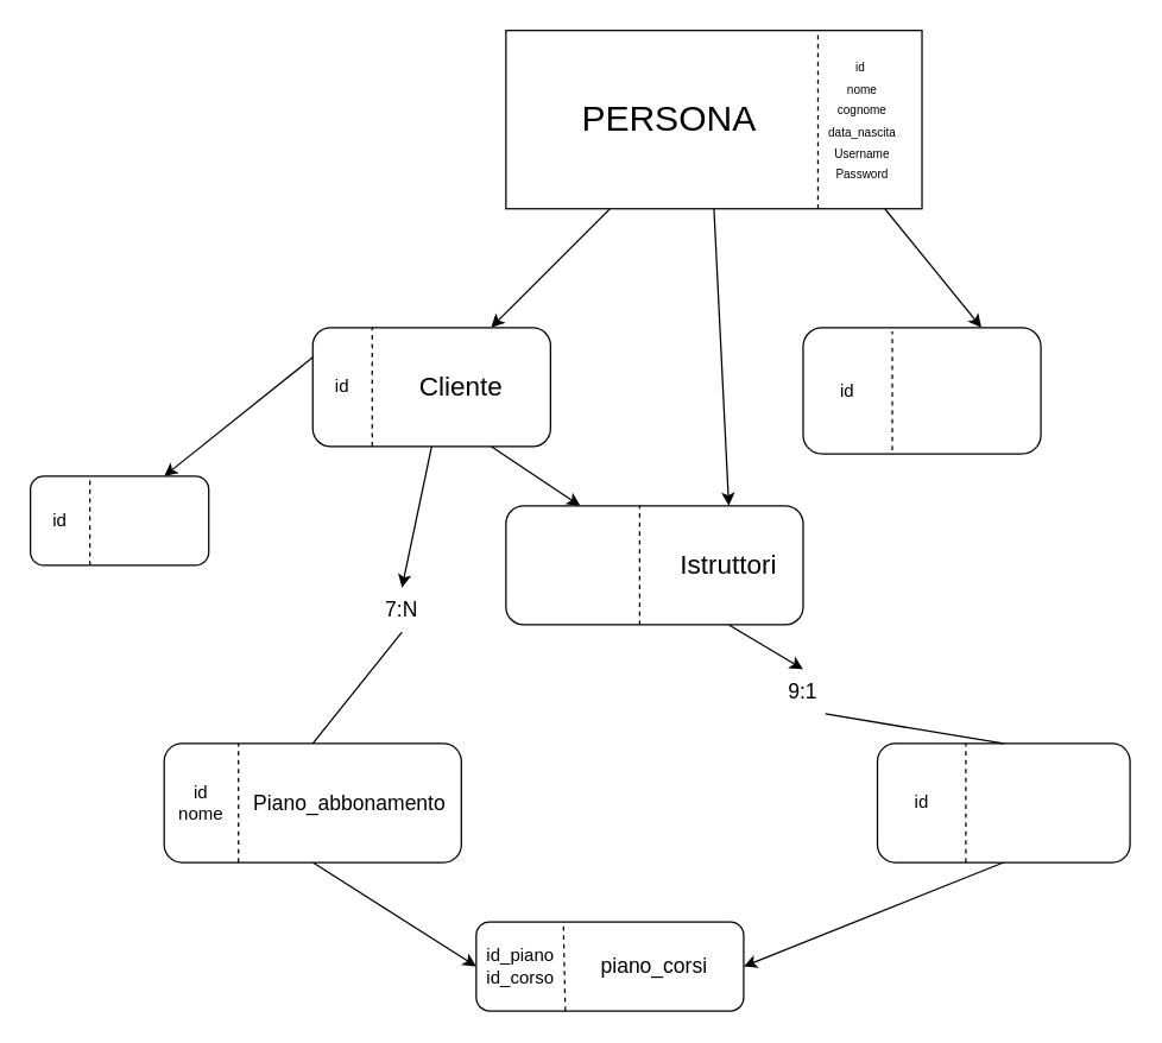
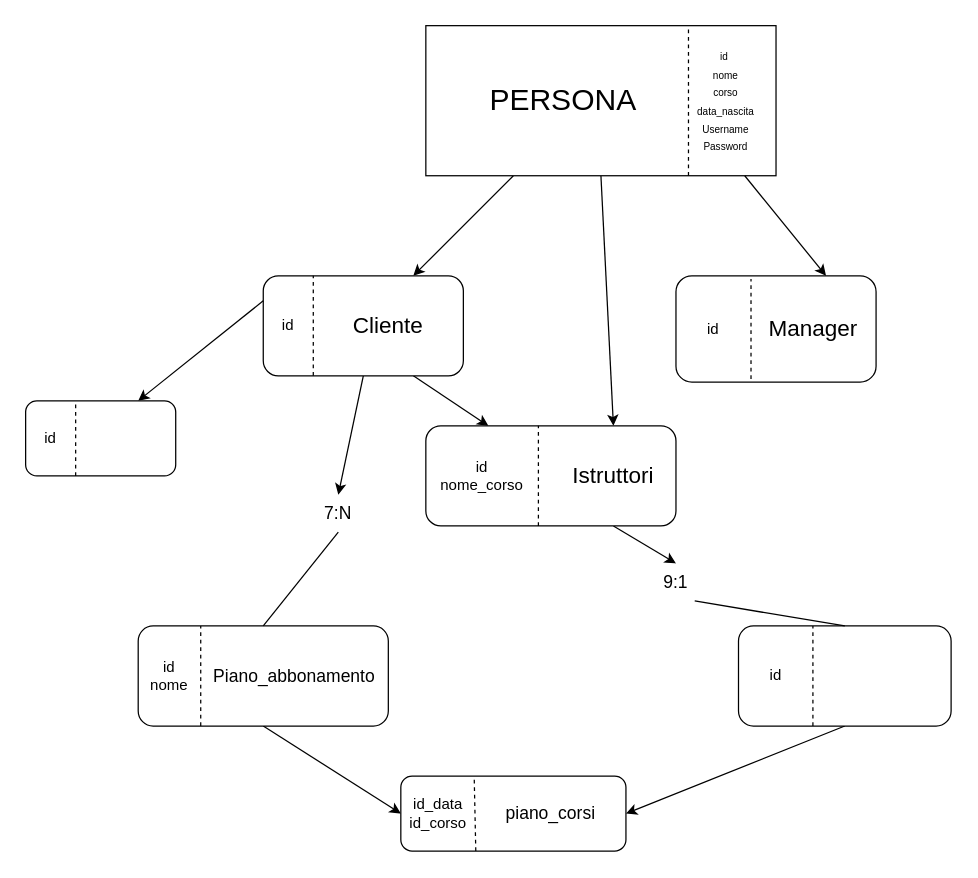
  <mxCell id="0" />
  <mxCell id="1" parent="0" />
  <mxCell id="2" style="edgeStyle=none;html=1;exitX=0.75;exitY=1;exitDx=0;exitDy=0;fontSize=8;" parent="1" source="5" edge="1"><mxGeometry relative="1" as="geometry"><mxPoint x="550" y="140" as="targetPoint" /></mxGeometry></mxCell>
  <mxCell id="3" style="edgeStyle=none;html=1;exitX=0.25;exitY=1;exitDx=0;exitDy=0;entryX=0.75;entryY=0;entryDx=0;entryDy=0;fontSize=24;" parent="1" source="5" target="11" edge="1"><mxGeometry relative="1" as="geometry" /></mxCell>
  <mxCell id="4" style="edgeStyle=none;html=1;exitX=0.5;exitY=1;exitDx=0;exitDy=0;entryX=0.75;entryY=0;entryDx=0;entryDy=0;fontSize=24;" parent="1" source="5" target="16" edge="1"><mxGeometry relative="1" as="geometry" /></mxCell>
  <mxCell id="5" value="" style="rounded=0;whiteSpace=wrap;html=1;" parent="1" vertex="1"><mxGeometry x="340" y="20" width="280" height="120" as="geometry" /></mxCell>
  <mxCell id="6" value="&lt;font style=&quot;font-size: 24px;&quot;&gt;PERSONA&lt;/font&gt;" style="text;html=1;strokeColor=none;fillColor=none;align=center;verticalAlign=middle;whiteSpace=wrap;rounded=0;" parent="1" vertex="1"><mxGeometry x="420" y="65" width="60" height="30" as="geometry" /></mxCell>
  <mxCell id="7" value="" style="endArrow=none;dashed=1;html=1;exitX=0.75;exitY=1;exitDx=0;exitDy=0;entryX=0.75;entryY=0;entryDx=0;entryDy=0;" parent="1" source="5" target="5" edge="1"><mxGeometry width="50" height="50" relative="1" as="geometry"><mxPoint x="450" y="85" as="sourcePoint" /><mxPoint x="500" y="35" as="targetPoint" /><Array as="points" /></mxGeometry></mxCell>
- <mxCell id="8" value="&lt;font style=&quot;font-size: 8px;&quot;&gt;&lt;font style=&quot;&quot;&gt;id&amp;nbsp;&lt;br&gt;nome&lt;br&gt;cognome&lt;br&gt;data_nascita&lt;br&gt;Username&lt;br&gt;Passwor&lt;/font&gt;d&lt;/font&gt;" style="text;html=1;strokeColor=none;fillColor=none;align=center;verticalAlign=middle;whiteSpace=wrap;rounded=0;" parent="1" vertex="1"><mxGeometry x="550" y="42.5" width="60" height="75" as="geometry" /></mxCell>
+ <mxCell id="8" value="&lt;font style=&quot;font-size: 8px;&quot;&gt;&lt;font style=&quot;&quot;&gt;id&amp;nbsp;&lt;br&gt;nome&lt;br&gt;corso&lt;br&gt;data_nascita&lt;br&gt;Username&lt;br&gt;Passwor&lt;/font&gt;d&lt;/font&gt;" style="text;html=1;strokeColor=none;fillColor=none;align=center;verticalAlign=middle;whiteSpace=wrap;rounded=0;" parent="1" vertex="1"><mxGeometry x="550" y="42.5" width="60" height="75" as="geometry" /></mxCell>
  <mxCell id="9" style="edgeStyle=none;html=1;exitX=0.75;exitY=1;exitDx=0;exitDy=0;fontSize=18;entryX=0.25;entryY=0;entryDx=0;entryDy=0;" parent="1" source="11" target="16" edge="1"><mxGeometry relative="1" as="geometry"><mxPoint x="290" y="380" as="targetPoint" /></mxGeometry></mxCell>
  <mxCell id="10" style="edgeStyle=none;html=1;exitX=0.5;exitY=1;exitDx=0;exitDy=0;entryX=0.5;entryY=0;entryDx=0;entryDy=0;fontSize=14;startArrow=none;" parent="1" source="11" target="35" edge="1"><mxGeometry relative="1" as="geometry"><Array as="points" /></mxGeometry></mxCell>
  <mxCell id="11" value="" style="rounded=1;whiteSpace=wrap;html=1;fontSize=8;" parent="1" vertex="1"><mxGeometry x="210" y="220" width="160" height="80" as="geometry" /></mxCell>
  <mxCell id="12" value="&lt;font style=&quot;font-size: 18px;&quot;&gt;Cliente&lt;/font&gt;" style="text;html=1;strokeColor=none;fillColor=none;align=center;verticalAlign=middle;whiteSpace=wrap;rounded=0;fontSize=8;" parent="1" vertex="1"><mxGeometry x="280" y="245" width="60" height="30" as="geometry" /></mxCell>
  <mxCell id="13" value="" style="endArrow=none;dashed=1;html=1;fontSize=8;entryX=0.25;entryY=0;entryDx=0;entryDy=0;exitX=0.25;exitY=1;exitDx=0;exitDy=0;" parent="1" source="11" target="11" edge="1"><mxGeometry width="50" height="50" relative="1" as="geometry"><mxPoint x="230" y="285" as="sourcePoint" /><mxPoint x="280" y="235" as="targetPoint" /></mxGeometry></mxCell>
  <mxCell id="14" value="&lt;font style=&quot;font-size: 12px;&quot;&gt;id&lt;/font&gt;" style="text;html=1;strokeColor=none;fillColor=none;align=center;verticalAlign=middle;whiteSpace=wrap;rounded=0;fontSize=8;" parent="1" vertex="1"><mxGeometry x="200" y="245" width="60" height="30" as="geometry" /></mxCell>
  <mxCell id="15" style="edgeStyle=none;html=1;exitX=0.75;exitY=1;exitDx=0;exitDy=0;entryX=0.5;entryY=0;entryDx=0;entryDy=0;fontSize=18;startArrow=none;" parent="1" source="16" target="34" edge="1"><mxGeometry relative="1" as="geometry" /></mxCell>
  <mxCell id="16" value="" style="rounded=1;whiteSpace=wrap;html=1;fontSize=8;" parent="1" vertex="1"><mxGeometry x="340" y="340" width="200" height="80" as="geometry" /></mxCell>
  <mxCell id="17" value="&lt;span style=&quot;font-size: 18px;&quot;&gt;Istruttori&lt;/span&gt;" style="text;html=1;strokeColor=none;fillColor=none;align=center;verticalAlign=middle;whiteSpace=wrap;rounded=0;fontSize=8;" parent="1" vertex="1"><mxGeometry x="460" y="365" width="60" height="30" as="geometry" /></mxCell>
+ <mxCell id="18" value="&lt;span style=&quot;font-size: 12px;&quot;&gt;id&lt;br&gt;nome_corso&lt;br&gt;&lt;/span&gt;" style="text;html=1;strokeColor=none;fillColor=none;align=center;verticalAlign=middle;whiteSpace=wrap;rounded=0;fontSize=8;" parent="1" vertex="1"><mxGeometry x="360" y="365" width="50" height="30" as="geometry" /></mxCell>
  <mxCell id="19" value="" style="endArrow=none;dashed=1;html=1;fontSize=8;entryX=0.25;entryY=0;entryDx=0;entryDy=0;exitX=0.25;exitY=1;exitDx=0;exitDy=0;" parent="1" edge="1"><mxGeometry width="50" height="50" relative="1" as="geometry"><mxPoint x="430" y="420" as="sourcePoint" /><mxPoint x="430" y="340" as="targetPoint" /></mxGeometry></mxCell>
  <mxCell id="20" value="" style="rounded=1;whiteSpace=wrap;html=1;fontSize=18;" parent="1" vertex="1"><mxGeometry x="540" y="220" width="160" height="85" as="geometry" /></mxCell>
+ <mxCell id="21" value="&lt;span style=&quot;font-size: 18px;&quot;&gt;Manager&lt;/span&gt;" style="text;html=1;strokeColor=none;fillColor=none;align=center;verticalAlign=middle;whiteSpace=wrap;rounded=0;fontSize=8;" parent="1" vertex="1"><mxGeometry x="620" y="247.5" width="60" height="30" as="geometry" /></mxCell>
  <mxCell id="22" value="" style="endArrow=none;dashed=1;html=1;fontSize=8;entryX=0.25;entryY=0;entryDx=0;entryDy=0;exitX=0.25;exitY=1;exitDx=0;exitDy=0;" parent="1" edge="1"><mxGeometry width="50" height="50" relative="1" as="geometry"><mxPoint x="600" y="302.5" as="sourcePoint" /><mxPoint x="600" y="222.5" as="targetPoint" /></mxGeometry></mxCell>
  <mxCell id="23" value="&lt;font style=&quot;font-size: 12px;&quot;&gt;id&lt;/font&gt;" style="text;html=1;strokeColor=none;fillColor=none;align=center;verticalAlign=middle;whiteSpace=wrap;rounded=0;fontSize=8;" parent="1" vertex="1"><mxGeometry x="540" y="247.5" width="60" height="30" as="geometry" /></mxCell>
  <mxCell id="24" style="edgeStyle=none;html=1;exitX=0.5;exitY=1;exitDx=0;exitDy=0;entryX=1;entryY=0.5;entryDx=0;entryDy=0;" edge="1" parent="1" source="25" target="38"><mxGeometry relative="1" as="geometry" /></mxCell>
  <mxCell id="25" value="" style="rounded=1;whiteSpace=wrap;html=1;fontSize=8;" parent="1" vertex="1"><mxGeometry x="590" y="500" width="170" height="80" as="geometry" /></mxCell>
  <mxCell id="26" value="" style="endArrow=none;dashed=1;html=1;fontSize=8;entryX=0.25;entryY=0;entryDx=0;entryDy=0;exitX=0.25;exitY=1;exitDx=0;exitDy=0;" parent="1" edge="1"><mxGeometry width="50" height="50" relative="1" as="geometry"><mxPoint x="649.5" y="580" as="sourcePoint" /><mxPoint x="649.5" y="500" as="targetPoint" /></mxGeometry></mxCell>
  <mxCell id="27" value="&lt;span style=&quot;font-size: 12px;&quot;&gt;id&lt;br&gt;&lt;/span&gt;" style="text;html=1;strokeColor=none;fillColor=none;align=center;verticalAlign=middle;whiteSpace=wrap;rounded=0;fontSize=8;" parent="1" vertex="1"><mxGeometry x="595" y="525" width="50" height="30" as="geometry" /></mxCell>
  <mxCell id="28" style="edgeStyle=none;html=1;exitX=0.5;exitY=1;exitDx=0;exitDy=0;entryX=0;entryY=0.5;entryDx=0;entryDy=0;" edge="1" parent="1" source="29" target="39"><mxGeometry relative="1" as="geometry" /></mxCell>
  <mxCell id="29" value="" style="rounded=1;whiteSpace=wrap;html=1;fontSize=8;" parent="1" vertex="1"><mxGeometry x="110" y="500" width="200" height="80" as="geometry" /></mxCell>
  <mxCell id="30" value="" style="endArrow=none;dashed=1;html=1;fontSize=8;entryX=0.25;entryY=0;entryDx=0;entryDy=0;exitX=0.25;exitY=1;exitDx=0;exitDy=0;" parent="1" edge="1"><mxGeometry width="50" height="50" relative="1" as="geometry"><mxPoint x="160" y="580" as="sourcePoint" /><mxPoint x="160" y="500" as="targetPoint" /></mxGeometry></mxCell>
  <mxCell id="31" value="&lt;font style=&quot;font-size: 14px;&quot;&gt;Piano_abbonamento&lt;/font&gt;" style="text;html=1;strokeColor=none;fillColor=none;align=center;verticalAlign=middle;whiteSpace=wrap;rounded=0;fontSize=8;" parent="1" vertex="1"><mxGeometry x="210" y="525" width="50" height="30" as="geometry" /></mxCell>
  <mxCell id="32" value="&lt;span style=&quot;font-size: 12px;&quot;&gt;id&lt;br&gt;nome&lt;br&gt;&lt;/span&gt;" style="text;html=1;strokeColor=none;fillColor=none;align=center;verticalAlign=middle;whiteSpace=wrap;rounded=0;fontSize=8;" parent="1" vertex="1"><mxGeometry x="110" y="525" width="50" height="30" as="geometry" /></mxCell>
  <mxCell id="33" value="" style="edgeStyle=none;html=1;exitX=0.5;exitY=0;exitDx=0;exitDy=0;entryX=0.75;entryY=1;entryDx=0;entryDy=0;fontSize=18;endArrow=none;" parent="1" source="25" target="34" edge="1"><mxGeometry relative="1" as="geometry"><mxPoint x="575" y="500" as="sourcePoint" /><mxPoint x="490" y="420" as="targetPoint" /></mxGeometry></mxCell>
  <mxCell id="34" value="9:1" style="text;html=1;strokeColor=none;fillColor=none;align=center;verticalAlign=middle;whiteSpace=wrap;rounded=0;fontSize=14;" parent="1" vertex="1"><mxGeometry x="510" y="450" width="60" height="30" as="geometry" /></mxCell>
  <mxCell id="35" value="7:N" style="text;html=1;strokeColor=none;fillColor=none;align=center;verticalAlign=middle;whiteSpace=wrap;rounded=0;fontSize=14;" parent="1" vertex="1"><mxGeometry x="240" y="395" width="60" height="30" as="geometry" /></mxCell>
  <mxCell id="36" value="" style="endArrow=none;html=1;fontSize=24;entryX=0.5;entryY=0;entryDx=0;entryDy=0;exitX=0.5;exitY=1;exitDx=0;exitDy=0;" parent="1" source="35" target="29" edge="1"><mxGeometry width="50" height="50" relative="1" as="geometry"><mxPoint x="315" y="450" as="sourcePoint" /><mxPoint x="265" y="500" as="targetPoint" /></mxGeometry></mxCell>
  <mxCell id="37" value="" style="endArrow=classic;html=1;fontSize=24;exitX=0.75;exitY=0;exitDx=0;exitDy=0;entryX=0.75;entryY=0;entryDx=0;entryDy=0;" parent="1" target="20" edge="1"><mxGeometry width="50" height="50" relative="1" as="geometry"><mxPoint x="595" y="140" as="sourcePoint" /><mxPoint x="545" y="190" as="targetPoint" /></mxGeometry></mxCell>
  <mxCell id="38" value="" style="rounded=1;whiteSpace=wrap;html=1;" vertex="1" parent="1"><mxGeometry x="320" y="620" width="180" height="60" as="geometry" /></mxCell>
- <mxCell id="39" value="&lt;span style=&quot;font-size: 12px;&quot;&gt;id_piano&lt;br&gt;id_corso&lt;br&gt;&lt;/span&gt;" style="text;html=1;strokeColor=none;fillColor=none;align=center;verticalAlign=middle;whiteSpace=wrap;rounded=0;fontSize=8;" vertex="1" parent="1"><mxGeometry x="320" y="635" width="60" height="30" as="geometry" /></mxCell>
+ <mxCell id="39" value="&lt;span style=&quot;font-size: 12px;&quot;&gt;id_data&lt;br&gt;id_corso&lt;br&gt;&lt;/span&gt;" style="text;html=1;strokeColor=none;fillColor=none;align=center;verticalAlign=middle;whiteSpace=wrap;rounded=0;fontSize=8;" vertex="1" parent="1"><mxGeometry x="320" y="635" width="60" height="30" as="geometry" /></mxCell>
  <mxCell id="40" value="&lt;span style=&quot;font-size: 14px;&quot;&gt;piano_corsi&lt;/span&gt;" style="text;html=1;strokeColor=none;fillColor=none;align=center;verticalAlign=middle;whiteSpace=wrap;rounded=0;fontSize=8;" vertex="1" parent="1"><mxGeometry x="415" y="635" width="50" height="30" as="geometry" /></mxCell>
  <mxCell id="41" value="" style="endArrow=none;dashed=1;html=1;fontSize=8;entryX=0.326;entryY=0.022;entryDx=0;entryDy=0;exitX=0.333;exitY=1;exitDx=0;exitDy=0;exitPerimeter=0;entryPerimeter=0;" edge="1" parent="1" source="38" target="38"><mxGeometry width="50" height="50" relative="1" as="geometry"><mxPoint x="380" y="690" as="sourcePoint" /><mxPoint x="380" y="610" as="targetPoint" /><Array as="points" /></mxGeometry></mxCell>
  <mxCell id="42" style="edgeStyle=none;html=1;exitX=0;exitY=0.25;exitDx=0;exitDy=0;entryX=0.75;entryY=0;entryDx=0;entryDy=0;" edge="1" parent="1" source="11" target="43"><mxGeometry relative="1" as="geometry" /></mxCell>
  <mxCell id="43" value="" style="rounded=1;whiteSpace=wrap;html=1;" vertex="1" parent="1"><mxGeometry x="20" y="320" width="120" height="60" as="geometry" /></mxCell>
  <mxCell id="44" value="" style="endArrow=none;dashed=1;html=1;fontSize=8;" edge="1" parent="1"><mxGeometry width="50" height="50" relative="1" as="geometry"><mxPoint x="60" y="380" as="sourcePoint" /><mxPoint x="60" y="320" as="targetPoint" /></mxGeometry></mxCell>
  <mxCell id="45" value="&lt;span style=&quot;font-size: 12px;&quot;&gt;id&lt;br&gt;&lt;/span&gt;" style="text;html=1;strokeColor=none;fillColor=none;align=center;verticalAlign=middle;whiteSpace=wrap;rounded=0;fontSize=8;" vertex="1" parent="1"><mxGeometry x="20" y="335" width="40" height="30" as="geometry" /></mxCell>
